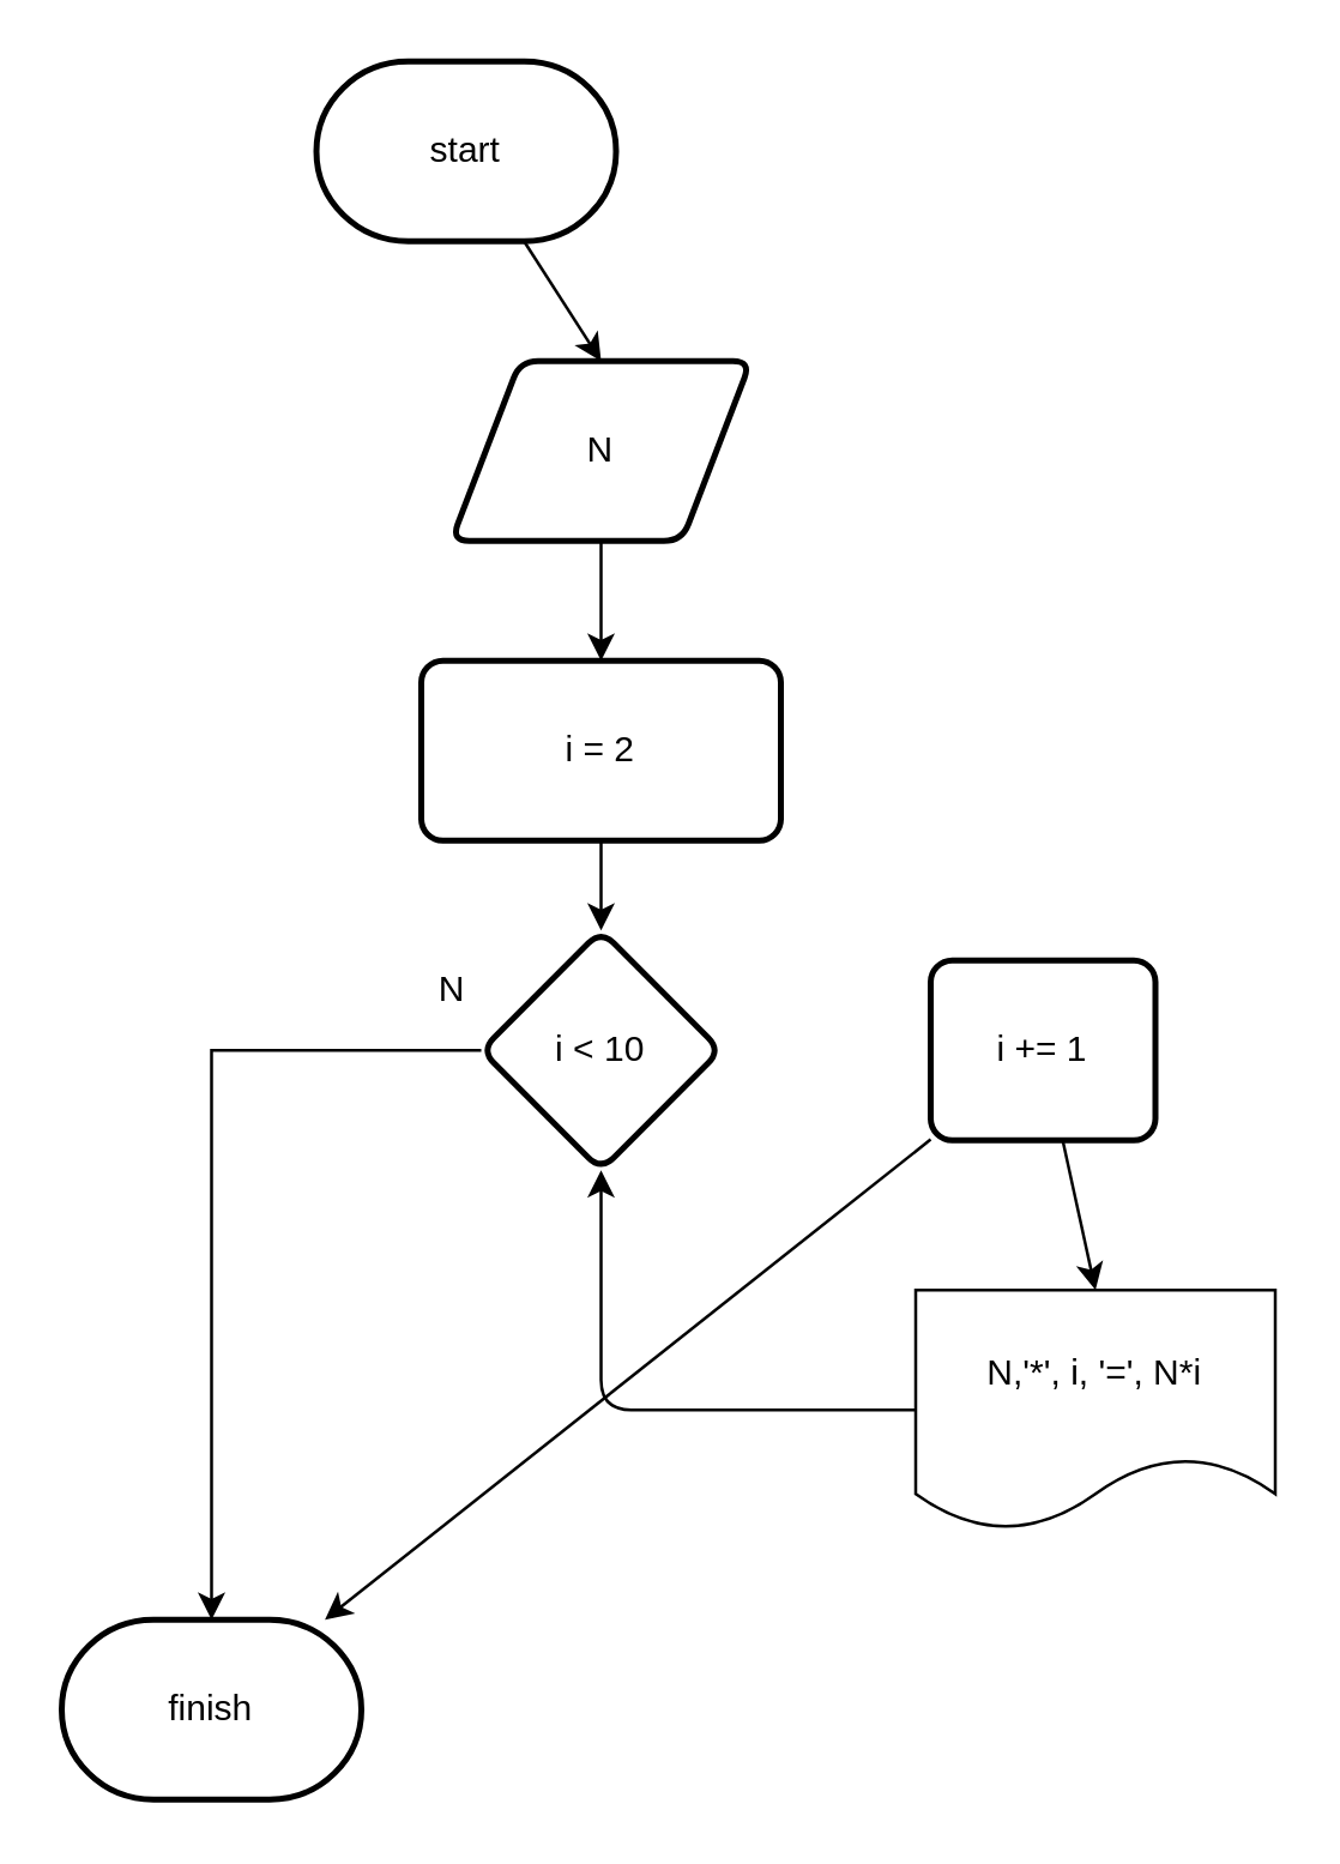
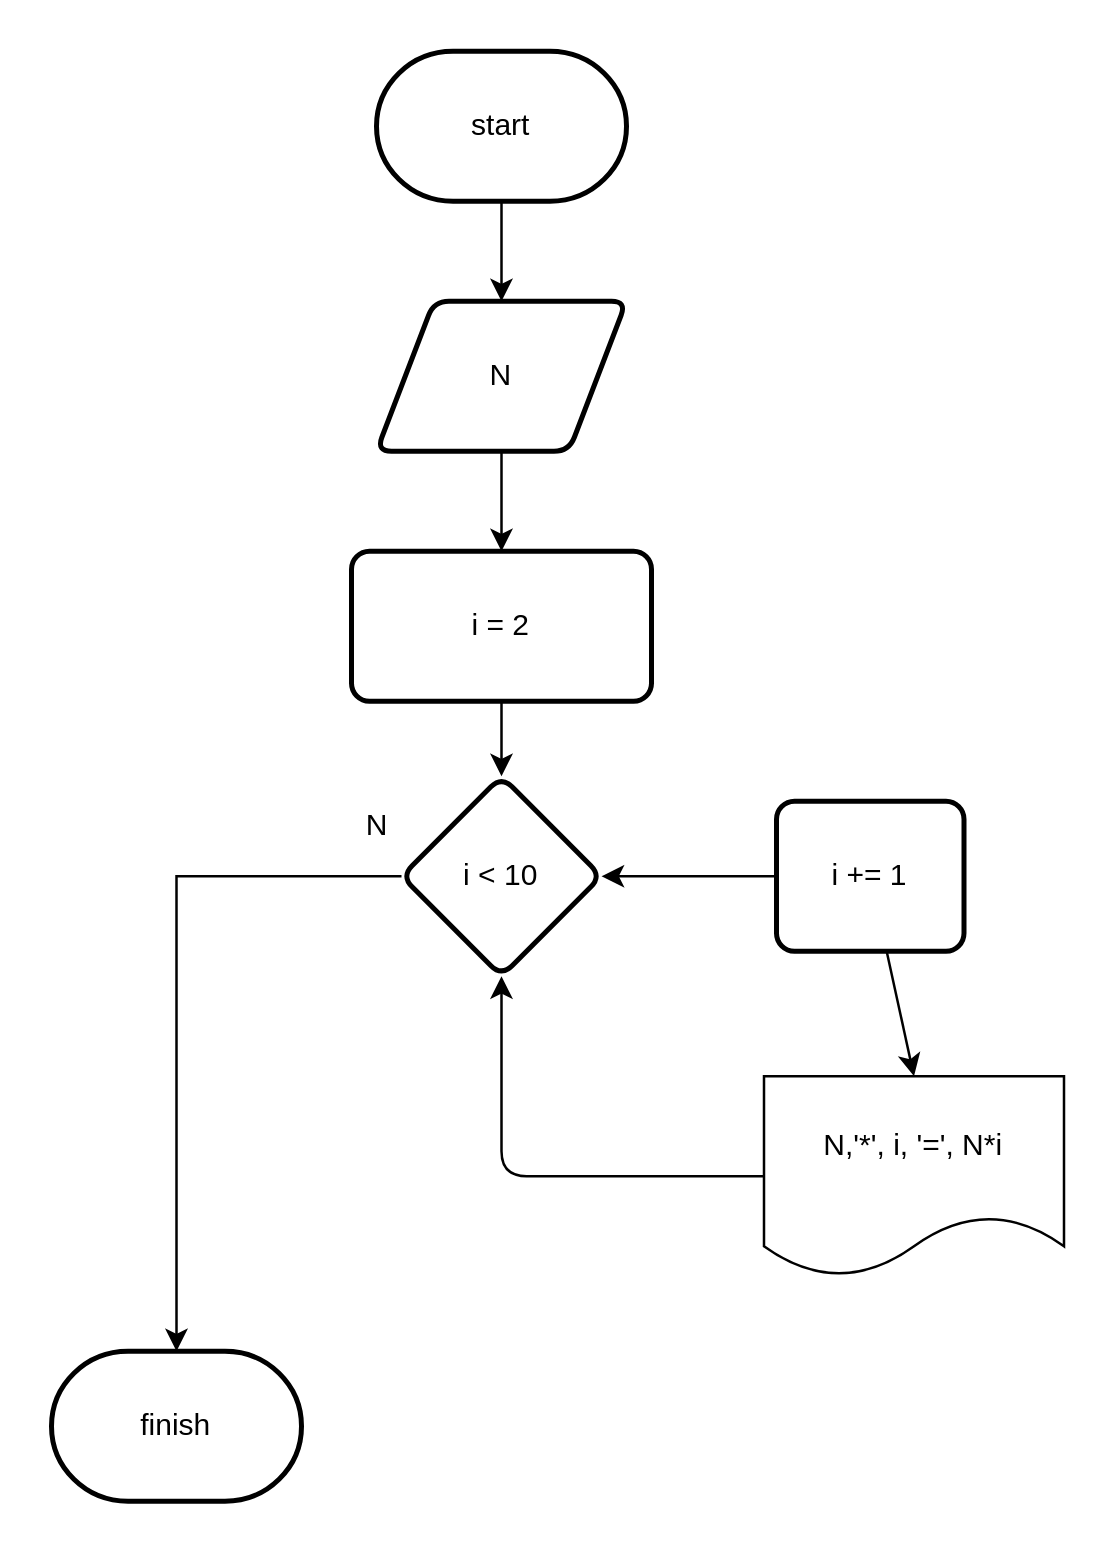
  <mxCell id="0" />
  <mxCell id="1" parent="0" />
  <mxCell id="2" style="edgeStyle=none;html=1;entryX=0.5;entryY=0;entryDx=0;entryDy=0;" parent="1" source="3" target="5" edge="1"><mxGeometry relative="1" as="geometry"><mxPoint x="200" y="110" as="targetPoint" /></mxGeometry></mxCell>
- <mxCell id="3" value="start" style="strokeWidth=2;html=1;shape=mxgraph.flowchart.terminator;whiteSpace=wrap;" parent="1" vertex="1"><mxGeometry x="105" y="20" width="100" height="60" as="geometry" /></mxCell>
+ <mxCell id="3" value="start" style="strokeWidth=2;html=1;shape=mxgraph.flowchart.terminator;whiteSpace=wrap;" parent="1" vertex="1"><mxGeometry x="150" y="20" width="100" height="60" as="geometry" /></mxCell>
  <mxCell id="4" value="" style="edgeStyle=orthogonalEdgeStyle;rounded=0;orthogonalLoop=1;jettySize=auto;html=1;" parent="1" source="5" target="10" edge="1"><mxGeometry relative="1" as="geometry" /></mxCell>
  <mxCell id="5" value="N" style="shape=parallelogram;html=1;strokeWidth=2;perimeter=parallelogramPerimeter;whiteSpace=wrap;rounded=1;arcSize=12;size=0.23;" parent="1" vertex="1"><mxGeometry x="150" y="120" width="100" height="60" as="geometry" /></mxCell>
  <mxCell id="6" style="edgeStyle=none;html=1;entryX=0.5;entryY=1;entryDx=0;entryDy=0;" edge="1" parent="1" source="7" target="12"><mxGeometry relative="1" as="geometry"><Array as="points"><mxPoint x="200" y="470" /></Array></mxGeometry></mxCell>
  <mxCell id="7" value="&lt;font style=&quot;font-size: 12px&quot;&gt;N,'*', i, '=', N*i&lt;/font&gt;" style="shape=document;whiteSpace=wrap;html=1;boundedLbl=1;" parent="1" vertex="1"><mxGeometry x="305" y="430" width="120" height="80" as="geometry" /></mxCell>
  <mxCell id="8" value="finish" style="strokeWidth=2;html=1;shape=mxgraph.flowchart.terminator;whiteSpace=wrap;" parent="1" vertex="1"><mxGeometry x="20" y="540" width="100" height="60" as="geometry" /></mxCell>
  <mxCell id="9" value="" style="edgeStyle=orthogonalEdgeStyle;rounded=0;orthogonalLoop=1;jettySize=auto;html=1;" parent="1" source="10" target="12" edge="1"><mxGeometry relative="1" as="geometry" /></mxCell>
  <mxCell id="10" value="i = 2" style="whiteSpace=wrap;html=1;strokeWidth=2;rounded=1;arcSize=12;" parent="1" vertex="1"><mxGeometry x="140" y="220" width="120" height="60" as="geometry" /></mxCell>
  <mxCell id="11" style="edgeStyle=orthogonalEdgeStyle;rounded=0;orthogonalLoop=1;jettySize=auto;html=1;entryX=0.5;entryY=0;entryDx=0;entryDy=0;entryPerimeter=0;" parent="1" source="12" target="8" edge="1"><mxGeometry relative="1" as="geometry" /></mxCell>
  <mxCell id="12" value="i &amp;lt; 10" style="rhombus;whiteSpace=wrap;html=1;strokeWidth=2;rounded=1;arcSize=12;" parent="1" vertex="1"><mxGeometry x="160" y="310" width="80" height="80" as="geometry" /></mxCell>
- <mxCell id="13" style="edgeStyle=none;html=1;" edge="1" parent="1" source="15" target="8"><mxGeometry relative="1" as="geometry" /></mxCell>
+ <mxCell id="13" style="edgeStyle=none;html=1;entryX=1;entryY=0.5;entryDx=0;entryDy=0;" edge="1" parent="1" source="15" target="12"><mxGeometry relative="1" as="geometry" /></mxCell>
  <mxCell id="14" style="edgeStyle=none;html=1;entryX=0.5;entryY=0;entryDx=0;entryDy=0;" edge="1" parent="1" source="15" target="7"><mxGeometry relative="1" as="geometry" /></mxCell>
  <mxCell id="15" value="i += 1" style="whiteSpace=wrap;html=1;strokeWidth=2;rounded=1;arcSize=12;" parent="1" vertex="1"><mxGeometry x="310" y="320" width="75" height="60" as="geometry" /></mxCell>
  <mxCell id="16" value="N" style="text;html=1;align=center;verticalAlign=middle;resizable=0;points=[];autosize=1;strokeColor=none;fillColor=none;" parent="1" vertex="1"><mxGeometry x="140" y="320" width="20" height="20" as="geometry" /></mxCell>
